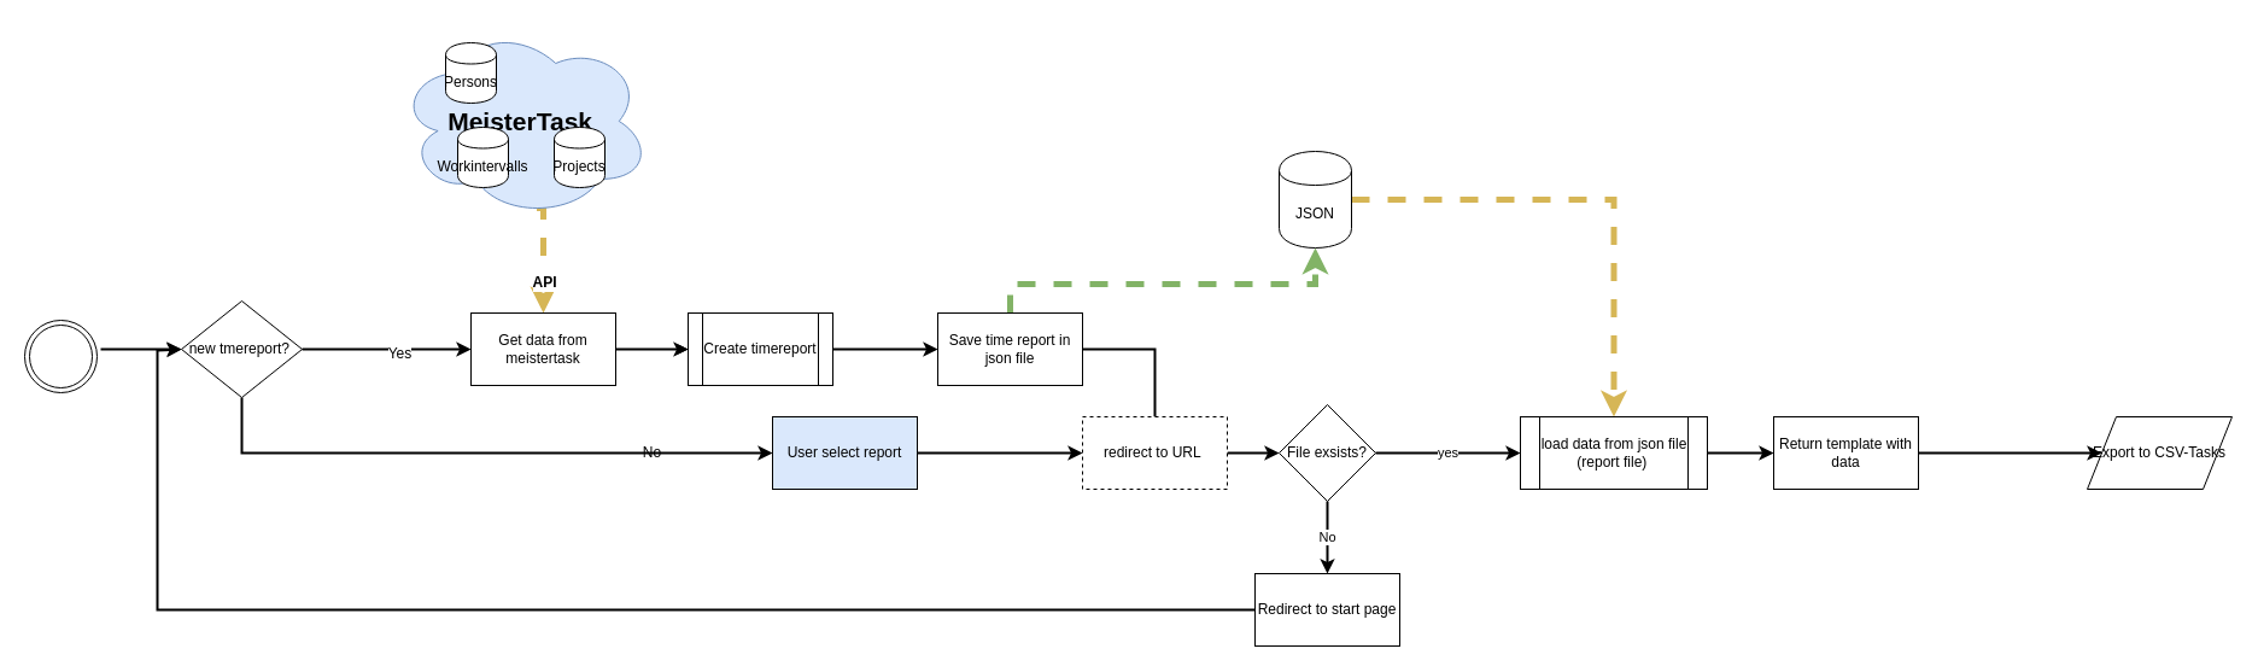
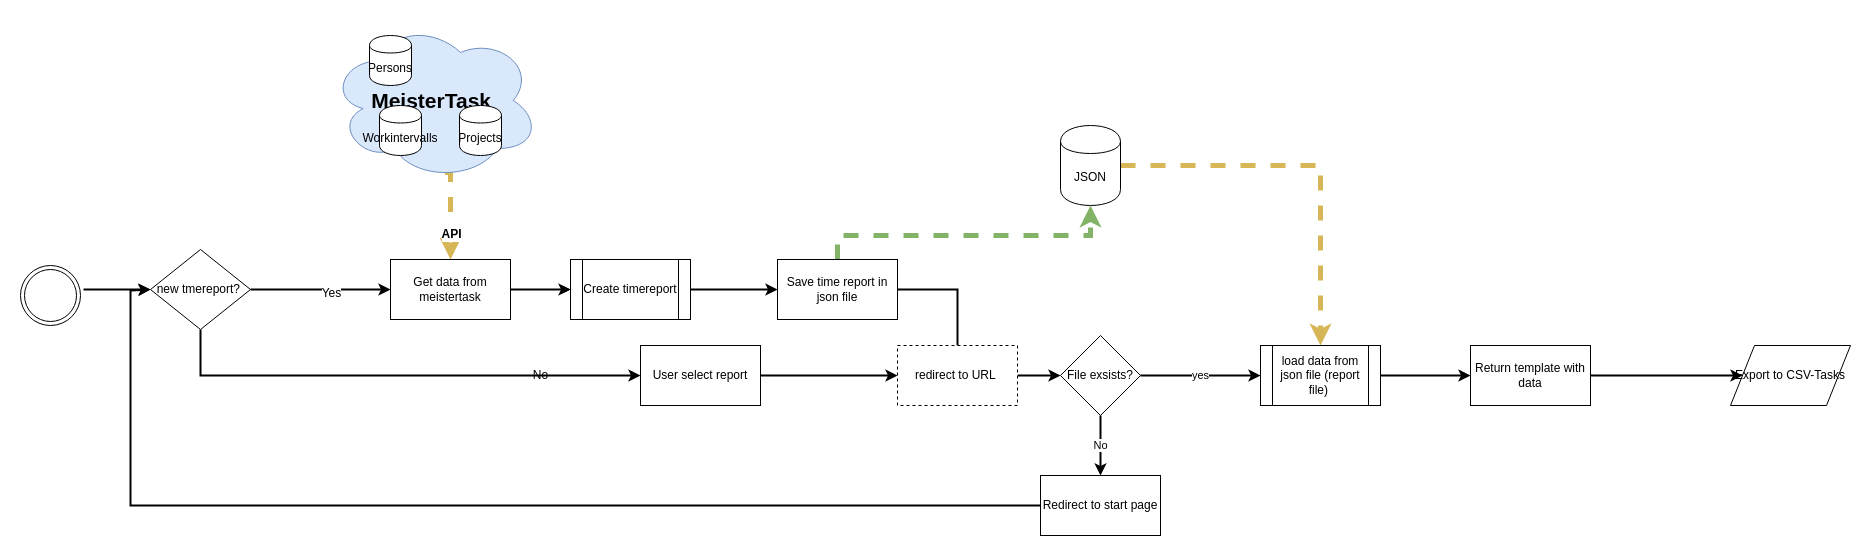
  <mxCell id="0" />
  <mxCell id="1" parent="0" />
  <mxCell id="2" style="edgeStyle=orthogonalEdgeStyle;rounded=0;orthogonalLoop=1;jettySize=auto;html=1;exitX=0.55;exitY=0.95;exitDx=0;exitDy=0;exitPerimeter=0;entryX=0.5;entryY=0;entryDx=0;entryDy=0;dashed=1;fillColor=#fff2cc;strokeColor=#d6b656;strokeWidth=5;" edge="1" parent="1" source="4" target="21"><mxGeometry relative="1" as="geometry"><Array as="points"><mxPoint x="450" y="172" /></Array></mxGeometry></mxCell>
  <mxCell id="3" value="&lt;b&gt;API&lt;/b&gt;" style="text;html=1;align=center;verticalAlign=middle;resizable=0;points=[];labelBackgroundColor=#ffffff;" vertex="1" connectable="0" parent="2"><mxGeometry x="0.447" relative="1" as="geometry"><mxPoint as="offset" /></mxGeometry></mxCell>
  <mxCell id="4" value="&lt;font style=&quot;font-size: 21px&quot;&gt;&lt;b&gt;MeisterTask&amp;nbsp;&lt;/b&gt;&lt;/font&gt;" style="ellipse;shape=cloud;whiteSpace=wrap;html=1;fillColor=#dae8fc;strokeColor=#6c8ebf;align=center;" vertex="1" parent="1"><mxGeometry x="329" y="20" width="210" height="160" as="geometry" /></mxCell>
  <mxCell id="5" style="edgeStyle=orthogonalEdgeStyle;rounded=0;orthogonalLoop=1;jettySize=auto;html=1;entryX=0;entryY=0.5;entryDx=0;entryDy=0;" edge="1" parent="1" source="21" target="15"><mxGeometry relative="1" as="geometry"><mxPoint x="330" y="420" as="targetPoint" /></mxGeometry></mxCell>
  <mxCell id="6" style="edgeStyle=orthogonalEdgeStyle;rounded=0;orthogonalLoop=1;jettySize=auto;html=1;exitX=1.05;exitY=0.4;exitDx=0;exitDy=0;exitPerimeter=0;strokeWidth=2;" edge="1" parent="1" source="7" target="19"><mxGeometry relative="1" as="geometry"><mxPoint x="330" y="311" as="sourcePoint" /></mxGeometry></mxCell>
  <mxCell id="7" value="" style="ellipse;shape=doubleEllipse;html=1;dashed=0;whitespace=wrap;aspect=fixed;" vertex="1" parent="1"><mxGeometry x="20" y="265" width="60" height="60" as="geometry" /></mxCell>
  <mxCell id="8" value="Projects" style="shape=cylinder;whiteSpace=wrap;html=1;boundedLbl=1;backgroundOutline=1;" vertex="1" parent="1"><mxGeometry x="459" y="105" width="42" height="50" as="geometry" /></mxCell>
  <mxCell id="9" value="Workintervalls" style="shape=cylinder;whiteSpace=wrap;html=1;boundedLbl=1;backgroundOutline=1;" vertex="1" parent="1"><mxGeometry x="379" y="105" width="42" height="50" as="geometry" /></mxCell>
  <mxCell id="10" value="Persons" style="shape=cylinder;whiteSpace=wrap;html=1;boundedLbl=1;backgroundOutline=1;" vertex="1" parent="1"><mxGeometry x="369" y="35" width="42" height="50" as="geometry" /></mxCell>
  <mxCell id="11" style="edgeStyle=orthogonalEdgeStyle;rounded=0;orthogonalLoop=1;jettySize=auto;html=1;exitX=1;exitY=0.5;exitDx=0;exitDy=0;entryX=0;entryY=0.5;entryDx=0;entryDy=0;strokeWidth=2;" edge="1" parent="1" source="15" target="23"><mxGeometry relative="1" as="geometry" /></mxCell>
  <mxCell id="12" style="edgeStyle=orthogonalEdgeStyle;rounded=0;orthogonalLoop=1;jettySize=auto;html=1;entryX=0.5;entryY=1;entryDx=0;entryDy=0;dashed=1;fillColor=#d5e8d4;strokeColor=#82b366;strokeWidth=5;" edge="1" parent="1" source="23" target="14"><mxGeometry relative="1" as="geometry"><mxPoint x="837" y="305" as="sourcePoint" /><Array as="points"><mxPoint x="837" y="235" /><mxPoint x="1090" y="235" /></Array></mxGeometry></mxCell>
  <mxCell id="13" style="edgeStyle=orthogonalEdgeStyle;rounded=0;orthogonalLoop=1;jettySize=auto;html=1;exitX=1;exitY=0.5;exitDx=0;exitDy=0;dashed=1;entryX=0.5;entryY=0;entryDx=0;entryDy=0;fillColor=#fff2cc;strokeColor=#d6b656;strokeWidth=5;" edge="1" parent="1" source="14" target="37"><mxGeometry relative="1" as="geometry"><mxPoint x="1300" y="355" as="targetPoint" /></mxGeometry></mxCell>
  <mxCell id="14" value="JSON" style="shape=cylinder;whiteSpace=wrap;html=1;boundedLbl=1;backgroundOutline=1;" vertex="1" parent="1"><mxGeometry x="1060" y="125" width="60" height="80" as="geometry" /></mxCell>
  <mxCell id="15" value="Create timereport" style="shape=process;whiteSpace=wrap;html=1;backgroundOutline=1;" vertex="1" parent="1"><mxGeometry x="570" y="259" width="120" height="60" as="geometry" /></mxCell>
  <mxCell id="16" style="edgeStyle=orthogonalEdgeStyle;rounded=0;orthogonalLoop=1;jettySize=auto;html=1;entryX=0;entryY=0.5;entryDx=0;entryDy=0;strokeWidth=2;" edge="1" parent="1" source="19" target="21"><mxGeometry relative="1" as="geometry" /></mxCell>
  <mxCell id="17" value="Yes" style="text;html=1;align=center;verticalAlign=middle;resizable=0;points=[];labelBackgroundColor=#ffffff;" vertex="1" connectable="0" parent="16"><mxGeometry x="0.143" y="-3" relative="1" as="geometry"><mxPoint as="offset" /></mxGeometry></mxCell>
  <mxCell id="18" style="edgeStyle=orthogonalEdgeStyle;rounded=0;orthogonalLoop=1;jettySize=auto;html=1;exitX=0.5;exitY=1;exitDx=0;exitDy=0;entryX=0;entryY=0.5;entryDx=0;entryDy=0;strokeWidth=2;" edge="1" parent="1" source="19" target="26"><mxGeometry relative="1" as="geometry"><mxPoint x="930" y="355" as="targetPoint" /><Array as="points"><mxPoint x="200" y="375" /></Array></mxGeometry></mxCell>
  <mxCell id="19" value="new tmereport?&amp;nbsp;" style="rhombus;whiteSpace=wrap;html=1;" vertex="1" parent="1"><mxGeometry x="150" y="249" width="100" height="80" as="geometry" /></mxCell>
  <mxCell id="20" value="" style="edgeStyle=orthogonalEdgeStyle;rounded=0;orthogonalLoop=1;jettySize=auto;html=1;strokeWidth=2;" edge="1" parent="1" source="21" target="15"><mxGeometry relative="1" as="geometry" /></mxCell>
  <mxCell id="21" value="Get data from meistertask" style="rounded=0;whiteSpace=wrap;html=1;" vertex="1" parent="1"><mxGeometry x="390" y="259" width="120" height="60" as="geometry" /></mxCell>
  <mxCell id="22" style="edgeStyle=orthogonalEdgeStyle;rounded=0;orthogonalLoop=1;jettySize=auto;html=1;entryX=0.5;entryY=0;entryDx=0;entryDy=0;strokeWidth=2;endArrow=none;" edge="1" parent="1" source="23" target="31"><mxGeometry relative="1" as="geometry"><Array as="points"><mxPoint x="957" y="289" /></Array></mxGeometry></mxCell>
  <mxCell id="23" value="Save time report in json file" style="rounded=0;whiteSpace=wrap;html=1;" vertex="1" parent="1"><mxGeometry x="777" y="259" width="120" height="60" as="geometry" /></mxCell>
  <mxCell id="24" value="No" style="text;html=1;align=center;verticalAlign=middle;resizable=0;points=[];autosize=1;" vertex="1" parent="1"><mxGeometry x="525" y="365" width="30" height="20" as="geometry" /></mxCell>
  <mxCell id="25" style="edgeStyle=orthogonalEdgeStyle;rounded=0;orthogonalLoop=1;jettySize=auto;html=1;exitX=1;exitY=0.5;exitDx=0;exitDy=0;strokeWidth=2;" edge="1" parent="1" source="26" target="31"><mxGeometry relative="1" as="geometry" /></mxCell>
- <mxCell id="26" value="User select report" style="rounded=0;whiteSpace=wrap;html=1;fillColor=#dae8fc;" vertex="1" parent="1"><mxGeometry x="640" y="345" width="120" height="60" as="geometry" /></mxCell>
+ <mxCell id="26" value="User select report" style="rounded=0;whiteSpace=wrap;html=1;" vertex="1" parent="1"><mxGeometry x="640" y="345" width="120" height="60" as="geometry" /></mxCell>
  <mxCell id="27" value="No" style="edgeStyle=orthogonalEdgeStyle;rounded=0;orthogonalLoop=1;jettySize=auto;html=1;exitX=0.5;exitY=1;exitDx=0;exitDy=0;entryX=0.5;entryY=0;entryDx=0;entryDy=0;strokeWidth=2;" edge="1" parent="1" source="29" target="33"><mxGeometry relative="1" as="geometry" /></mxCell>
  <mxCell id="28" value="yes" style="edgeStyle=orthogonalEdgeStyle;rounded=0;orthogonalLoop=1;jettySize=auto;html=1;exitX=1;exitY=0.5;exitDx=0;exitDy=0;entryX=0;entryY=0.5;entryDx=0;entryDy=0;strokeWidth=2;" edge="1" parent="1" source="29" target="37"><mxGeometry relative="1" as="geometry" /></mxCell>
  <mxCell id="29" value="File exsists?" style="rhombus;whiteSpace=wrap;html=1;" vertex="1" parent="1"><mxGeometry x="1060" y="335" width="80" height="80" as="geometry" /></mxCell>
  <mxCell id="30" style="edgeStyle=orthogonalEdgeStyle;rounded=0;orthogonalLoop=1;jettySize=auto;html=1;exitX=1;exitY=0.5;exitDx=0;exitDy=0;entryX=0;entryY=0.5;entryDx=0;entryDy=0;strokeWidth=2;" edge="1" parent="1" source="31" target="29"><mxGeometry relative="1" as="geometry" /></mxCell>
  <mxCell id="31" value="redirect to URL&amp;nbsp;" style="rounded=0;whiteSpace=wrap;html=1;dashed=1;" vertex="1" parent="1"><mxGeometry x="897" y="345" width="120" height="60" as="geometry" /></mxCell>
  <mxCell id="32" style="edgeStyle=orthogonalEdgeStyle;rounded=0;orthogonalLoop=1;jettySize=auto;html=1;exitX=0;exitY=0.5;exitDx=0;exitDy=0;entryX=0;entryY=0.5;entryDx=0;entryDy=0;strokeWidth=2;" edge="1" parent="1" source="33" target="19"><mxGeometry relative="1" as="geometry"><Array as="points"><mxPoint x="130" y="505" /><mxPoint x="130" y="290" /></Array></mxGeometry></mxCell>
  <mxCell id="33" value="Redirect to start page" style="rounded=0;whiteSpace=wrap;html=1;" vertex="1" parent="1"><mxGeometry x="1040" y="475" width="120" height="60" as="geometry" /></mxCell>
  <mxCell id="34" style="edgeStyle=orthogonalEdgeStyle;rounded=0;orthogonalLoop=1;jettySize=auto;html=1;exitX=1;exitY=0.5;exitDx=0;exitDy=0;entryX=0;entryY=0.5;entryDx=0;entryDy=0;strokeWidth=2;" edge="1" parent="1" source="35" target="38"><mxGeometry relative="1" as="geometry" /></mxCell>
  <mxCell id="35" value="Return template with data" style="rounded=0;whiteSpace=wrap;html=1;" vertex="1" parent="1"><mxGeometry x="1470" y="345" width="120" height="60" as="geometry" /></mxCell>
  <mxCell id="36" style="edgeStyle=orthogonalEdgeStyle;rounded=0;orthogonalLoop=1;jettySize=auto;html=1;exitX=1;exitY=0.5;exitDx=0;exitDy=0;entryX=0;entryY=0.5;entryDx=0;entryDy=0;strokeWidth=2;" edge="1" parent="1" source="37" target="35"><mxGeometry relative="1" as="geometry" /></mxCell>
- <mxCell id="37" value="load data from json file (report file)&amp;nbsp;" style="shape=process;whiteSpace=wrap;html=1;backgroundOutline=1;" vertex="1" parent="1"><mxGeometry x="1260" y="345" width="155" height="60" as="geometry" /></mxCell>
+ <mxCell id="37" value="load data from json file (report file)&amp;nbsp;" style="shape=process;whiteSpace=wrap;html=1;backgroundOutline=1;" vertex="1" parent="1"><mxGeometry x="1260" y="345" width="120" height="60" as="geometry" /></mxCell>
  <mxCell id="38" value="Export to CSV-Tasks" style="shape=parallelogram;perimeter=parallelogramPerimeter;whiteSpace=wrap;html=1;" vertex="1" parent="1"><mxGeometry x="1730" y="345" width="120" height="60" as="geometry" /></mxCell>
